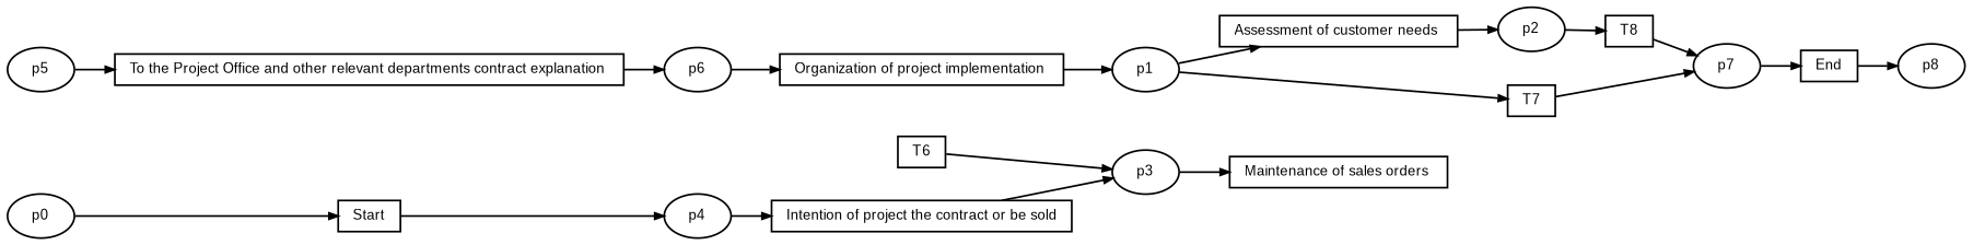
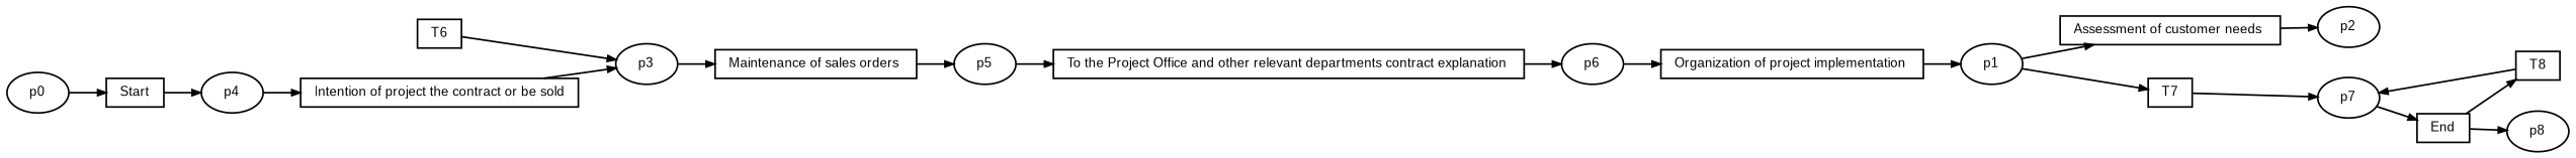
  digraph {
    fontname=Arial
    fontsize=8
    rankdir=LR
    ranksep=.3
    remincross=true
    node [fontname=Arial fontsize=8 shape=box]
    edge [arrowsize=0.5]
    n1 [height=.2 label=Start width=.2]
    n2 [height=.2 label=p4 shape=oval width=.2]
    n3 [height=.2 label="Intention of project the contract or be sold" width=.2]
    n4 [height=.2 label=p3 shape=oval width=.2]
    n5 [height=.2 label="Maintenance of sales orders " width=.2]
    n6 [height=.2 label=p5 shape=oval width=.2]
    n7 [height=.2 label="To the Project Office and other relevant departments contract explanation " width=.2]
    n8 [height=.2 label=p6 shape=oval width=.2]
    n9 [height=.2 label="Organization of project implementation " width=.2]
    n10 [height=.2 label=p1 shape=oval width=.2]
    n11 [height=.2 label="Assessment of customer needs " width=.2]
    n12 [height=.2 label=T7 width=.2]
    n13 [height=.2 label=p2 shape=oval width=.2]
    n14 [height=.2 label=T8 width=.2]
    n15 [height=.2 label=T6 width=.2]
    n16 [height=.2 label=p7 shape=oval width=.2]
    n17 [height=.2 label=End width=.2]
    n18 [height=.2 label=p8 shape=oval width=.2]
    n19 [height=.2 label=p0 shape=oval width=.2]
    n1 -> n2
    n2 -> n3
    n3 -> n4
    n4 -> n5
+   n5 -> n6
    n6 -> n7
    n7 -> n8
    n8 -> n9
    n9 -> n10
    n10 -> n11
    n10 -> n12
    n11 -> n13
    n12 -> n16
-   n13 -> n14
+   n17 -> n14
    n14 -> n16
    n15 -> n4
    n16 -> n17
    n17 -> n18
    n19 -> n1
  }
